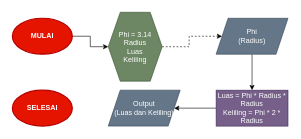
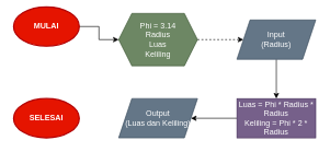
  <mxCell id="0" />
  <mxCell id="1" parent="0" />
  <mxCell id="2" value="" style="edgeStyle=orthogonalEdgeStyle;rounded=0;orthogonalLoop=1;jettySize=auto;html=1;fontFamily=Helvetica;" edge="1" parent="1" source="3" target="5"><mxGeometry relative="1" as="geometry" /></mxCell>
- <mxCell id="3" value="&lt;b&gt;MULAI&lt;/b&gt;" style="strokeWidth=2;html=1;shape=mxgraph.flowchart.start_1;whiteSpace=wrap;fillColor=#e51400;fontColor=#ffffff;strokeColor=#B20000;" vertex="1" parent="1"><mxGeometry x="20" y="30" width="100" height="60" as="geometry" /></mxCell>
+ <mxCell id="3" value="&lt;b&gt;MULAI&lt;/b&gt;" style="strokeWidth=2;html=1;shape=mxgraph.flowchart.start_1;whiteSpace=wrap;fillColor=#e51400;fontColor=#ffffff;strokeColor=#B20000;" vertex="1" parent="1"><mxGeometry x="20" y="10" width="100" height="60" as="geometry" /></mxCell>
  <mxCell id="4" value="" style="edgeStyle=orthogonalEdgeStyle;rounded=0;orthogonalLoop=1;jettySize=auto;html=1;fontFamily=Helvetica;dashed=1;" edge="1" parent="1" source="5" target="7"><mxGeometry relative="1" as="geometry" /></mxCell>
- <mxCell id="5" value="Phi = 3.14&lt;br&gt;Radius&lt;br&gt;Luas&lt;br&gt;Keliling" style="shape=hexagon;perimeter=hexagonPerimeter2;whiteSpace=wrap;html=1;fixedSize=1;fontFamily=Helvetica;fillColor=#6d8764;fontColor=#ffffff;strokeColor=#3A5431;" vertex="1" parent="1"><mxGeometry x="180" y="20" width="90" height="115" as="geometry" /></mxCell>
+ <mxCell id="5" value="Phi = 3.14&lt;br&gt;Radius&lt;br&gt;Luas&lt;br&gt;Keliling" style="shape=hexagon;perimeter=hexagonPerimeter2;whiteSpace=wrap;html=1;fixedSize=1;fontFamily=Helvetica;fillColor=#6d8764;fontColor=#ffffff;strokeColor=#3A5431;" vertex="1" parent="1"><mxGeometry x="180" y="20" width="120" height="80" as="geometry" /></mxCell>
  <mxCell id="6" value="" style="edgeStyle=orthogonalEdgeStyle;rounded=0;orthogonalLoop=1;jettySize=auto;html=1;fontFamily=Helvetica;" edge="1" parent="1" source="7" target="9"><mxGeometry relative="1" as="geometry" /></mxCell>
- <mxCell id="7" value="Phi&lt;br&gt;(Radius)" style="shape=parallelogram;perimeter=parallelogramPerimeter;whiteSpace=wrap;html=1;fixedSize=1;fontFamily=Helvetica;fillColor=#647687;fontColor=#ffffff;strokeColor=#314354;" vertex="1" parent="1"><mxGeometry x="360" y="30" width="120" height="60" as="geometry" /></mxCell>
+ <mxCell id="7" value="Input&lt;br&gt;(Radius)" style="shape=parallelogram;perimeter=parallelogramPerimeter;whiteSpace=wrap;html=1;fixedSize=1;fontFamily=Helvetica;fillColor=#647687;fontColor=#ffffff;strokeColor=#314354;" vertex="1" parent="1"><mxGeometry x="360" y="30" width="120" height="60" as="geometry" /></mxCell>
  <mxCell id="8" value="" style="edgeStyle=orthogonalEdgeStyle;rounded=0;orthogonalLoop=1;jettySize=auto;html=1;fontFamily=Helvetica;" edge="1" parent="1" source="9" target="10"><mxGeometry relative="1" as="geometry" /></mxCell>
  <mxCell id="9" value="&lt;div&gt;Luas = Phi * Radius * Radius&lt;/div&gt;&lt;div&gt;&lt;span style=&quot;background-color: initial;&quot;&gt;Keliling = Phi * 2 * Radius&lt;/span&gt;&lt;/div&gt;" style="rounded=0;whiteSpace=wrap;html=1;fontFamily=Helvetica;fillColor=#76608a;fontColor=#ffffff;strokeColor=#432D57;" vertex="1" parent="1"><mxGeometry x="360" y="150" width="120" height="60" as="geometry" /></mxCell>
  <mxCell id="10" value="Output&lt;br&gt;(Luas dan Keliling)" style="shape=parallelogram;perimeter=parallelogramPerimeter;whiteSpace=wrap;html=1;fixedSize=1;fontFamily=Helvetica;fillColor=#647687;fontColor=#ffffff;strokeColor=#314354;" vertex="1" parent="1"><mxGeometry x="180" y="150" width="120" height="60" as="geometry" /></mxCell>
  <mxCell id="11" value="&lt;b&gt;SELESAI&lt;/b&gt;" style="strokeWidth=2;html=1;shape=mxgraph.flowchart.start_1;whiteSpace=wrap;fillColor=#e51400;fontColor=#ffffff;strokeColor=#B20000;" vertex="1" parent="1"><mxGeometry x="20" y="150" width="100" height="60" as="geometry" /></mxCell>
